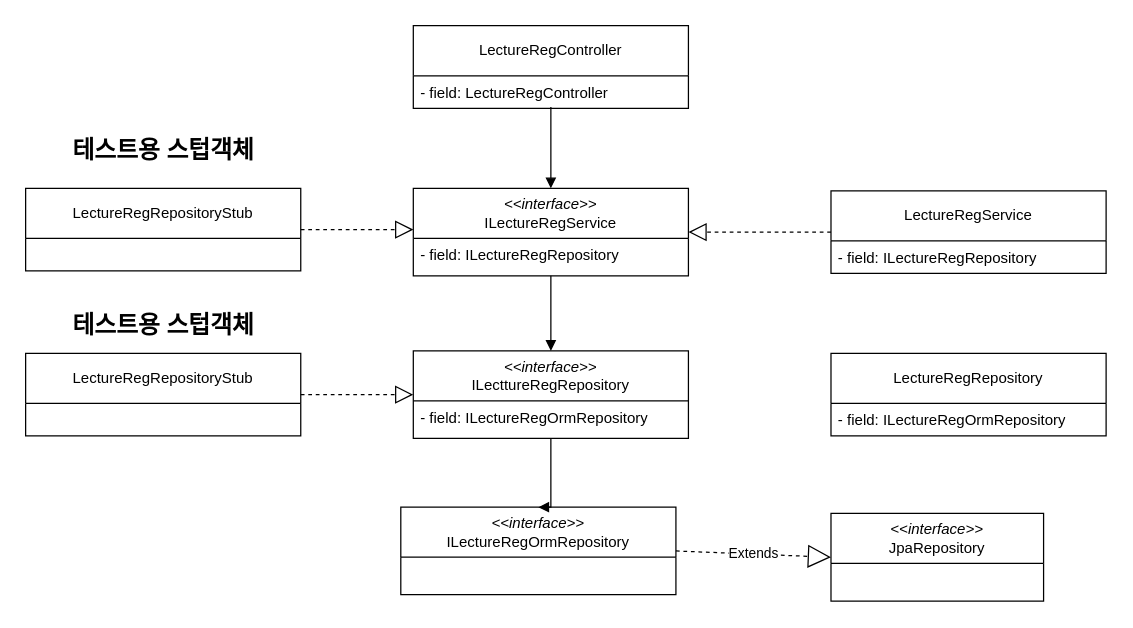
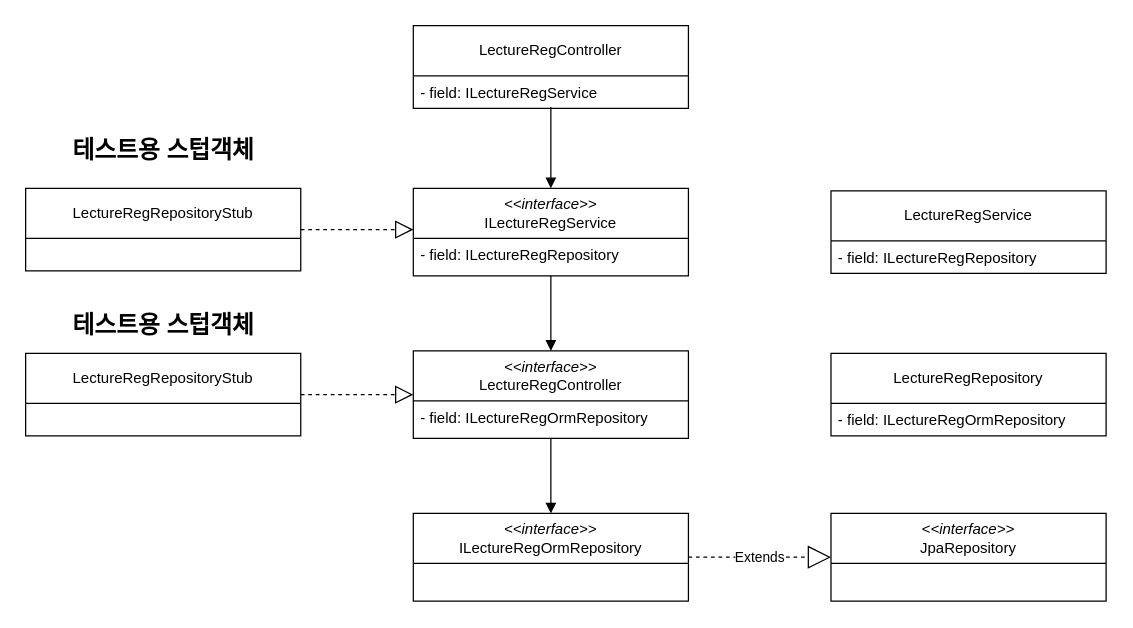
  <mxCell id="0" />
  <mxCell id="1" parent="0" />
  <mxCell id="2" value="LectureRegController" style="swimlane;fontStyle=0;childLayout=stackLayout;horizontal=1;startSize=40;fillColor=none;horizontalStack=0;resizeParent=1;resizeParentMax=0;resizeLast=0;collapsible=1;marginBottom=0;whiteSpace=wrap;html=1;" vertex="1" parent="1"><mxGeometry x="330" y="20" width="220" height="66" as="geometry" /></mxCell>
- <mxCell id="3" value="- field: LectureRegController&amp;nbsp;" style="text;strokeColor=none;fillColor=none;align=left;verticalAlign=top;spacingLeft=4;spacingRight=4;overflow=hidden;rotatable=0;points=[[0,0.5],[1,0.5]];portConstraint=eastwest;whiteSpace=wrap;html=1;" vertex="1" parent="2"><mxGeometry y="40" width="220" height="26" as="geometry" /></mxCell>
+ <mxCell id="3" value="- field: ILectureRegService&amp;nbsp;" style="text;strokeColor=none;fillColor=none;align=left;verticalAlign=top;spacingLeft=4;spacingRight=4;overflow=hidden;rotatable=0;points=[[0,0.5],[1,0.5]];portConstraint=eastwest;whiteSpace=wrap;html=1;" vertex="1" parent="2"><mxGeometry y="40" width="220" height="26" as="geometry" /></mxCell>
  <mxCell id="4" value="&lt;div&gt;&lt;i&gt;&amp;lt;&amp;lt;interface&amp;gt;&amp;gt;&lt;/i&gt;&lt;/div&gt;ILectureRegService" style="swimlane;fontStyle=0;childLayout=stackLayout;horizontal=1;startSize=40;fillColor=none;horizontalStack=0;resizeParent=1;resizeParentMax=0;resizeLast=0;collapsible=1;marginBottom=0;whiteSpace=wrap;html=1;" vertex="1" parent="1"><mxGeometry x="330" y="150" width="220" height="70" as="geometry" /></mxCell>
  <mxCell id="5" value="- field: ILectureRegRepository" style="text;strokeColor=none;fillColor=none;align=left;verticalAlign=top;spacingLeft=4;spacingRight=4;overflow=hidden;rotatable=0;points=[[0,0.5],[1,0.5]];portConstraint=eastwest;whiteSpace=wrap;html=1;" vertex="1" parent="4"><mxGeometry y="40" width="220" height="30" as="geometry" /></mxCell>
- <mxCell id="6" value="&lt;div&gt;&lt;i&gt;&amp;lt;&amp;lt;interface&amp;gt;&amp;gt;&lt;/i&gt;&lt;/div&gt;ILecttureRegRepository" style="swimlane;fontStyle=0;childLayout=stackLayout;horizontal=1;startSize=40;fillColor=none;horizontalStack=0;resizeParent=1;resizeParentMax=0;resizeLast=0;collapsible=1;marginBottom=0;whiteSpace=wrap;html=1;" vertex="1" parent="1"><mxGeometry x="330" y="280" width="220" height="70" as="geometry" /></mxCell>
+ <mxCell id="6" value="&lt;div&gt;&lt;i&gt;&amp;lt;&amp;lt;interface&amp;gt;&amp;gt;&lt;/i&gt;&lt;/div&gt;LectureRegController" style="swimlane;fontStyle=0;childLayout=stackLayout;horizontal=1;startSize=40;fillColor=none;horizontalStack=0;resizeParent=1;resizeParentMax=0;resizeLast=0;collapsible=1;marginBottom=0;whiteSpace=wrap;html=1;" vertex="1" parent="1"><mxGeometry x="330" y="280" width="220" height="70" as="geometry" /></mxCell>
  <mxCell id="7" value="- field: ILectureRegOrmRepository" style="text;strokeColor=none;fillColor=none;align=left;verticalAlign=top;spacingLeft=4;spacingRight=4;overflow=hidden;rotatable=0;points=[[0,0.5],[1,0.5]];portConstraint=eastwest;whiteSpace=wrap;html=1;" vertex="1" parent="6"><mxGeometry y="40" width="220" height="30" as="geometry" /></mxCell>
- <mxCell id="8" value="&lt;div&gt;&lt;i&gt;&amp;lt;&amp;lt;interface&amp;gt;&amp;gt;&lt;/i&gt;&lt;/div&gt;ILectureRegOrmRepository" style="swimlane;fontStyle=0;childLayout=stackLayout;horizontal=1;startSize=40;fillColor=none;horizontalStack=0;resizeParent=1;resizeParentMax=0;resizeLast=0;collapsible=1;marginBottom=0;whiteSpace=wrap;html=1;" vertex="1" parent="1"><mxGeometry x="320" y="405" width="220" height="70" as="geometry" /></mxCell>
- <mxCell id="9" value="&lt;div&gt;&lt;i&gt;&amp;lt;&amp;lt;interface&amp;gt;&amp;gt;&lt;/i&gt;&lt;/div&gt;JpaRepository" style="swimlane;fontStyle=0;childLayout=stackLayout;horizontal=1;startSize=40;fillColor=none;horizontalStack=0;resizeParent=1;resizeParentMax=0;resizeLast=0;collapsible=1;marginBottom=0;whiteSpace=wrap;html=1;" vertex="1" parent="1"><mxGeometry x="664" y="410" width="170" height="70" as="geometry" /></mxCell>
+ <mxCell id="8" value="&lt;div&gt;&lt;i&gt;&amp;lt;&amp;lt;interface&amp;gt;&amp;gt;&lt;/i&gt;&lt;/div&gt;ILectureRegOrmRepository" style="swimlane;fontStyle=0;childLayout=stackLayout;horizontal=1;startSize=40;fillColor=none;horizontalStack=0;resizeParent=1;resizeParentMax=0;resizeLast=0;collapsible=1;marginBottom=0;whiteSpace=wrap;html=1;" vertex="1" parent="1"><mxGeometry x="330" y="410" width="220" height="70" as="geometry" /></mxCell>
+ <mxCell id="9" value="&lt;div&gt;&lt;i&gt;&amp;lt;&amp;lt;interface&amp;gt;&amp;gt;&lt;/i&gt;&lt;/div&gt;JpaRepository" style="swimlane;fontStyle=0;childLayout=stackLayout;horizontal=1;startSize=40;fillColor=none;horizontalStack=0;resizeParent=1;resizeParentMax=0;resizeLast=0;collapsible=1;marginBottom=0;whiteSpace=wrap;html=1;" vertex="1" parent="1"><mxGeometry x="664" y="410" width="220" height="70" as="geometry" /></mxCell>
  <mxCell id="10" value="Extends" style="endArrow=block;endSize=16;endFill=0;html=1;rounded=0;exitX=1;exitY=0.5;exitDx=0;exitDy=0;entryX=0;entryY=0.5;entryDx=0;entryDy=0;dashed=1;" edge="1" parent="1" source="8" target="9"><mxGeometry width="160" relative="1" as="geometry"><mxPoint x="560" y="430" as="sourcePoint" /><mxPoint x="720" y="430" as="targetPoint" /></mxGeometry></mxCell>
  <mxCell id="11" value="" style="endArrow=block;endFill=1;html=1;edgeStyle=orthogonalEdgeStyle;align=left;verticalAlign=top;rounded=0;entryX=0.5;entryY=0;entryDx=0;entryDy=0;" edge="1" parent="1" source="7" target="8"><mxGeometry x="-1" relative="1" as="geometry"><mxPoint x="570" y="320" as="sourcePoint" /><mxPoint x="730" y="320" as="targetPoint" /><Array as="points"><mxPoint x="440" y="360" /><mxPoint x="440" y="360" /></Array></mxGeometry></mxCell>
  <mxCell id="12" value="" style="endArrow=block;endFill=1;html=1;edgeStyle=orthogonalEdgeStyle;align=left;verticalAlign=top;rounded=0;" edge="1" parent="1"><mxGeometry x="-1" relative="1" as="geometry"><mxPoint x="440" y="220" as="sourcePoint" /><mxPoint x="440" y="280" as="targetPoint" /><Array as="points"><mxPoint x="439.5" y="250" /><mxPoint x="439.5" y="250" /></Array></mxGeometry></mxCell>
  <mxCell id="13" value="" style="endArrow=block;endFill=1;html=1;edgeStyle=orthogonalEdgeStyle;align=left;verticalAlign=top;rounded=0;entryX=0.5;entryY=0;entryDx=0;entryDy=0;exitX=0.5;exitY=0.962;exitDx=0;exitDy=0;exitPerimeter=0;" edge="1" parent="1" source="3" target="4"><mxGeometry x="-1" relative="1" as="geometry"><mxPoint x="440" y="90" as="sourcePoint" /><mxPoint x="440" y="140" as="targetPoint" /><Array as="points" /></mxGeometry></mxCell>
  <mxCell id="14" value="LectureRegService" style="swimlane;fontStyle=0;childLayout=stackLayout;horizontal=1;startSize=40;fillColor=none;horizontalStack=0;resizeParent=1;resizeParentMax=0;resizeLast=0;collapsible=1;marginBottom=0;whiteSpace=wrap;html=1;" vertex="1" parent="1"><mxGeometry x="664" y="152" width="220" height="66" as="geometry" /></mxCell>
  <mxCell id="15" value="- field: ILectureRegRepository" style="text;strokeColor=none;fillColor=none;align=left;verticalAlign=top;spacingLeft=4;spacingRight=4;overflow=hidden;rotatable=0;points=[[0,0.5],[1,0.5]];portConstraint=eastwest;whiteSpace=wrap;html=1;" vertex="1" parent="14"><mxGeometry y="40" width="220" height="26" as="geometry" /></mxCell>
  <mxCell id="16" value="LectureRegRepository" style="swimlane;fontStyle=0;childLayout=stackLayout;horizontal=1;startSize=40;fillColor=none;horizontalStack=0;resizeParent=1;resizeParentMax=0;resizeLast=0;collapsible=1;marginBottom=0;whiteSpace=wrap;html=1;" vertex="1" parent="1"><mxGeometry x="664" y="282" width="220" height="66" as="geometry" /></mxCell>
  <mxCell id="17" value="- field: ILectureRegOrmRepository" style="text;strokeColor=none;fillColor=none;align=left;verticalAlign=top;spacingLeft=4;spacingRight=4;overflow=hidden;rotatable=0;points=[[0,0.5],[1,0.5]];portConstraint=eastwest;whiteSpace=wrap;html=1;" vertex="1" parent="16"><mxGeometry y="40" width="220" height="26" as="geometry" /></mxCell>
- <mxCell id="18" value="" style="endArrow=block;dashed=1;endFill=0;endSize=12;html=1;rounded=0;entryX=1;entryY=0.5;entryDx=0;entryDy=0;exitX=0;exitY=0.5;exitDx=0;exitDy=0;" edge="1" parent="1" source="14" target="4"><mxGeometry width="160" relative="1" as="geometry"><mxPoint x="580" y="250" as="sourcePoint" /><mxPoint x="740" y="250" as="targetPoint" /></mxGeometry></mxCell>
  <mxCell id="19" value="LectureRegRepositoryStub" style="swimlane;fontStyle=0;childLayout=stackLayout;horizontal=1;startSize=40;fillColor=none;horizontalStack=0;resizeParent=1;resizeParentMax=0;resizeLast=0;collapsible=1;marginBottom=0;whiteSpace=wrap;html=1;" vertex="1" parent="1"><mxGeometry x="20" y="282" width="220" height="66" as="geometry" /></mxCell>
  <mxCell id="20" value="" style="endArrow=block;dashed=1;endFill=0;endSize=12;html=1;rounded=0;entryX=0;entryY=0.5;entryDx=0;entryDy=0;exitX=1;exitY=0.5;exitDx=0;exitDy=0;" edge="1" parent="1" source="19" target="6"><mxGeometry width="160" relative="1" as="geometry"><mxPoint x="674" y="325" as="sourcePoint" /><mxPoint x="560" y="325" as="targetPoint" /></mxGeometry></mxCell>
  <mxCell id="21" value="LectureRegRepositoryStub" style="swimlane;fontStyle=0;childLayout=stackLayout;horizontal=1;startSize=40;fillColor=none;horizontalStack=0;resizeParent=1;resizeParentMax=0;resizeLast=0;collapsible=1;marginBottom=0;whiteSpace=wrap;html=1;" vertex="1" parent="1"><mxGeometry x="20" y="150" width="220" height="66" as="geometry" /></mxCell>
  <mxCell id="22" value="" style="endArrow=block;dashed=1;endFill=0;endSize=12;html=1;rounded=0;exitX=1;exitY=0.5;exitDx=0;exitDy=0;" edge="1" parent="1" source="21"><mxGeometry width="160" relative="1" as="geometry"><mxPoint x="250" y="182.5" as="sourcePoint" /><mxPoint x="330" y="183" as="targetPoint" /></mxGeometry></mxCell>
  <mxCell id="23" value="테스트용 스텁객체" style="text;strokeColor=none;fillColor=none;html=1;fontSize=19;fontStyle=1;verticalAlign=middle;align=center;" vertex="1" parent="1"><mxGeometry x="80" y="100" width="100" height="40" as="geometry" /></mxCell>
  <mxCell id="24" value="테스트용 스텁객체" style="text;strokeColor=none;fillColor=none;html=1;fontSize=19;fontStyle=1;verticalAlign=middle;align=center;" vertex="1" parent="1"><mxGeometry x="80" y="240" width="100" height="40" as="geometry" /></mxCell>
